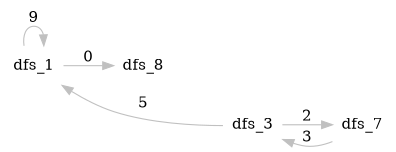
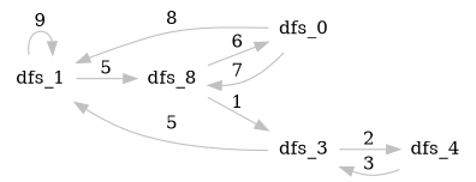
  digraph {
    rankdir=LR
    node [shape=none]
    edge [color=gray]
    dfs_1
    n2 [label=dfs_8]
+   dfs_0
    dfs_3
-   dfs_4 [label=dfs_7]
+   dfs_4
    dfs_1 -> dfs_1 [label=9]
-   dfs_1 -> n2 [label=0]
+   dfs_1 -> n2 [label=5]
+   n2 -> dfs_0 [label=6]
+   n2 -> dfs_3 [label=1]
+   dfs_0 -> dfs_1 [label=8]
+   dfs_0 -> n2 [label=7]
    dfs_3 -> dfs_1 [label=5]
    dfs_3 -> dfs_4 [label=2]
    dfs_4 -> dfs_3 [label=3]
  }
